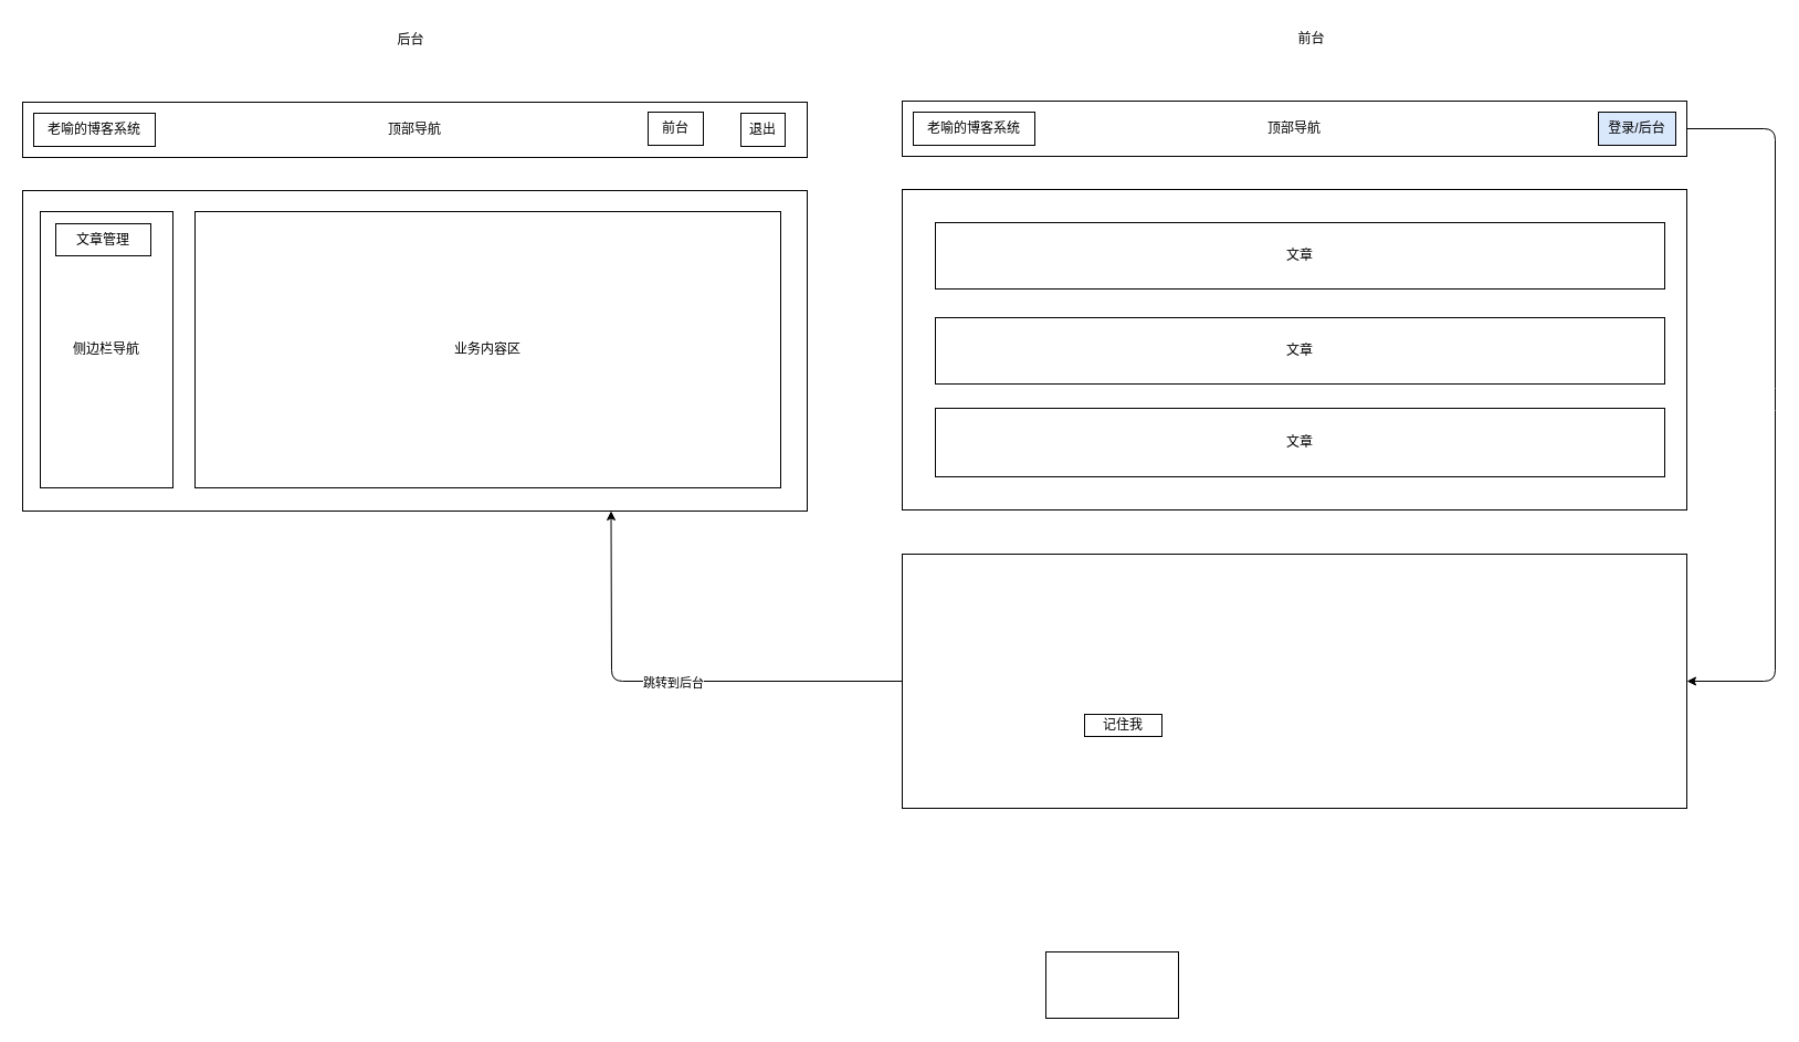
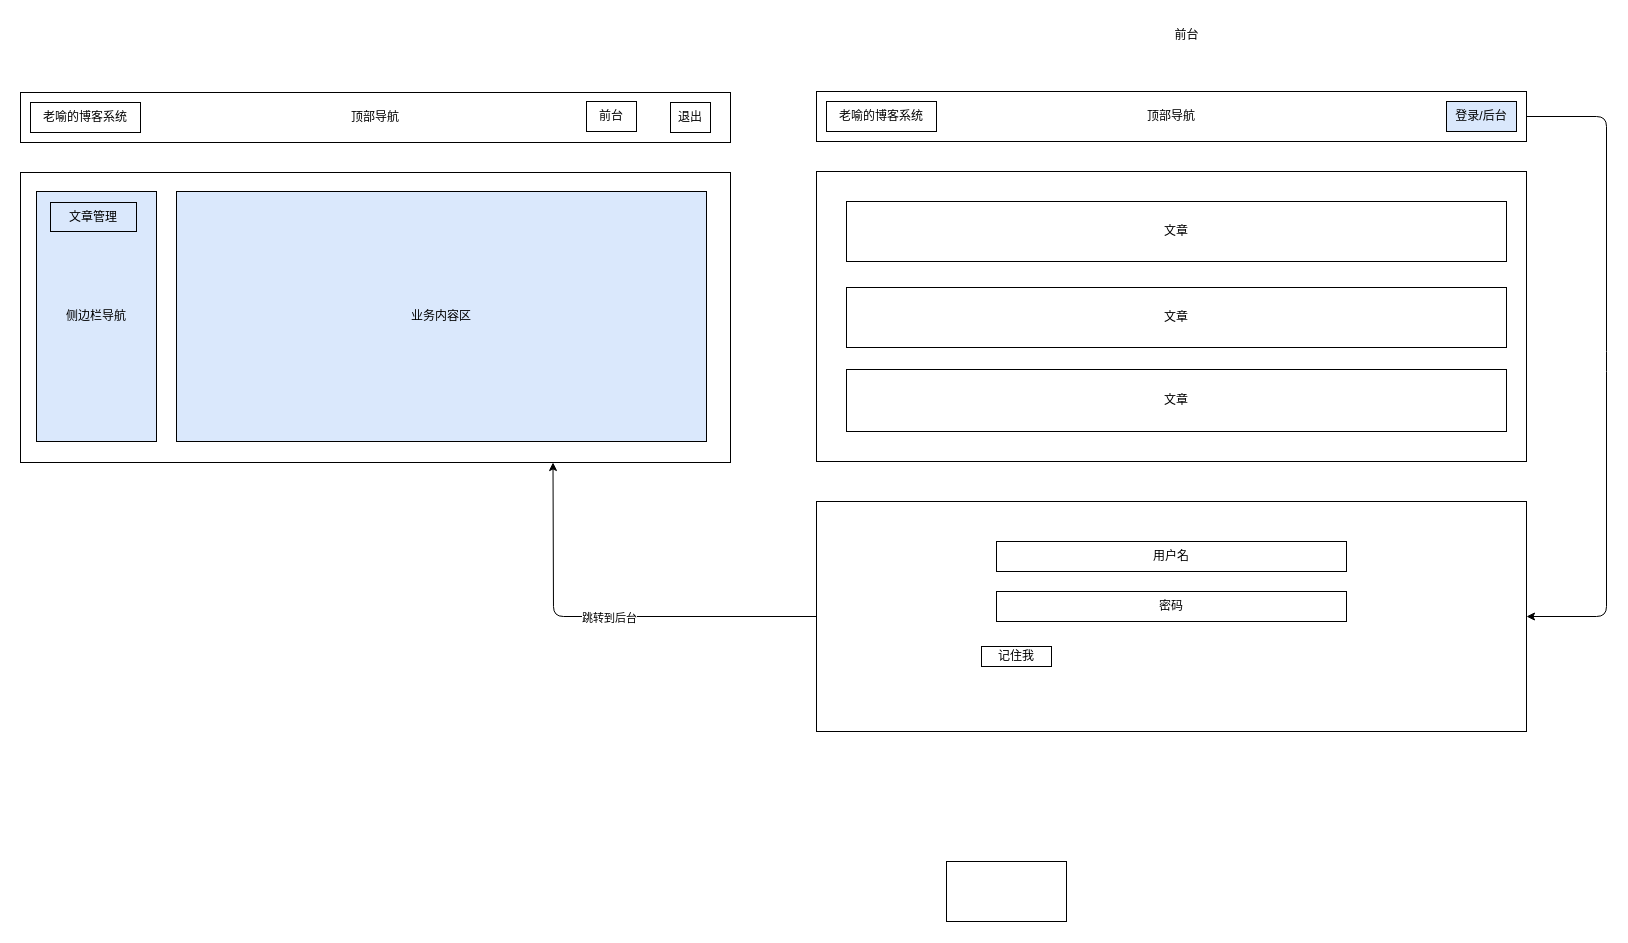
  <mxCell id="0" />
  <mxCell id="1" parent="0" />
  <mxCell id="2" value="顶部导航" style="rounded=0;whiteSpace=wrap;html=1;" vertex="1" parent="1"><mxGeometry x="816" y="91" width="710" height="50" as="geometry" /></mxCell>
  <mxCell id="3" value="老喻的博客系统" style="rounded=0;whiteSpace=wrap;html=1;" vertex="1" parent="1"><mxGeometry x="826" y="101" width="110" height="30" as="geometry" /></mxCell>
  <mxCell id="4" value="登录/后台" style="rounded=0;whiteSpace=wrap;html=1;fillColor=#dae8fc;" vertex="1" parent="1"><mxGeometry x="1446" y="101" width="70" height="30" as="geometry" /></mxCell>
  <mxCell id="5" value="" style="rounded=0;whiteSpace=wrap;html=1;" vertex="1" parent="1"><mxGeometry x="816" y="171" width="710" height="290" as="geometry" /></mxCell>
  <mxCell id="6" value="文章" style="rounded=0;whiteSpace=wrap;html=1;" vertex="1" parent="1"><mxGeometry x="846" y="201" width="660" height="60" as="geometry" /></mxCell>
  <mxCell id="7" value="文章" style="rounded=0;whiteSpace=wrap;html=1;" vertex="1" parent="1"><mxGeometry x="846" y="287" width="660" height="60" as="geometry" /></mxCell>
  <mxCell id="8" value="文章" style="rounded=0;whiteSpace=wrap;html=1;" vertex="1" parent="1"><mxGeometry x="846" y="369" width="660" height="62" as="geometry" /></mxCell>
  <mxCell id="9" value="" style="rounded=0;whiteSpace=wrap;html=1;" vertex="1" parent="1"><mxGeometry x="816" y="501" width="710" height="230" as="geometry" /></mxCell>
+ <mxCell id="10" value="用户名" style="rounded=0;whiteSpace=wrap;html=1;" vertex="1" parent="1"><mxGeometry x="996" y="541" width="350" height="30" as="geometry" /></mxCell>
+ <mxCell id="11" value="密码" style="rounded=0;whiteSpace=wrap;html=1;" vertex="1" parent="1"><mxGeometry x="996" y="591" width="350" height="30" as="geometry" /></mxCell>
  <mxCell id="12" value="记住我" style="rounded=0;whiteSpace=wrap;html=1;" vertex="1" parent="1"><mxGeometry x="981" y="646" width="70" height="20" as="geometry" /></mxCell>
  <mxCell id="13" value="顶部导航" style="rounded=0;whiteSpace=wrap;html=1;" vertex="1" parent="1"><mxGeometry x="20" y="92" width="710" height="50" as="geometry" /></mxCell>
  <mxCell id="14" value="文章" style="rounded=0;whiteSpace=wrap;html=1;" vertex="1" parent="1"><mxGeometry x="50" y="370" width="660" height="62" as="geometry" /></mxCell>
  <mxCell id="15" value="文章" style="rounded=0;whiteSpace=wrap;html=1;" vertex="1" parent="1"><mxGeometry x="50" y="288" width="660" height="60" as="geometry" /></mxCell>
  <mxCell id="16" value="文章" style="rounded=0;whiteSpace=wrap;html=1;" vertex="1" parent="1"><mxGeometry x="50" y="202" width="660" height="60" as="geometry" /></mxCell>
  <mxCell id="17" value="" style="rounded=0;whiteSpace=wrap;html=1;" vertex="1" parent="1"><mxGeometry x="20" y="172" width="710" height="290" as="geometry" /></mxCell>
  <mxCell id="18" value="老喻的博客系统" style="rounded=0;whiteSpace=wrap;html=1;" vertex="1" parent="1"><mxGeometry x="30" y="102" width="110" height="30" as="geometry" /></mxCell>
  <mxCell id="19" value="退出" style="rounded=0;whiteSpace=wrap;html=1;" vertex="1" parent="1"><mxGeometry x="670" y="102" width="40" height="30" as="geometry" /></mxCell>
  <mxCell id="20" value="" style="endArrow=classic;html=1;exitX=1;exitY=0.5;exitDx=0;exitDy=0;entryX=1;entryY=0.5;entryDx=0;entryDy=0;" edge="1" parent="1" source="2" target="9"><mxGeometry width="50" height="50" relative="1" as="geometry"><mxPoint x="1416" y="311" as="sourcePoint" /><mxPoint x="1466" y="261" as="targetPoint" /><Array as="points"><mxPoint x="1606" y="116" /><mxPoint x="1606" y="361" /><mxPoint x="1606" y="616" /></Array></mxGeometry></mxCell>
  <mxCell id="21" value="" style="endArrow=classic;html=1;exitX=0;exitY=0.5;exitDx=0;exitDy=0;entryX=0.75;entryY=1;entryDx=0;entryDy=0;" edge="1" parent="1" source="9" target="17"><mxGeometry width="50" height="50" relative="1" as="geometry"><mxPoint x="756" y="671" as="sourcePoint" /><mxPoint x="806" y="621" as="targetPoint" /><Array as="points"><mxPoint x="553" y="616" /></Array></mxGeometry></mxCell>
  <mxCell id="22" value="跳转到后台" style="edgeLabel;html=1;align=center;verticalAlign=middle;resizable=0;points=[];" vertex="1" connectable="0" parent="21"><mxGeometry x="-0.002" y="1" relative="1" as="geometry"><mxPoint as="offset" /></mxGeometry></mxCell>
  <mxCell id="23" value="前台" style="text;html=1;align=center;verticalAlign=middle;resizable=0;points=[];autosize=1;strokeColor=none;fillColor=none;" vertex="1" parent="1"><mxGeometry x="1161" y="20" width="50" height="30" as="geometry" /></mxCell>
- <mxCell id="24" value="后台" style="text;html=1;align=center;verticalAlign=middle;resizable=0;points=[];autosize=1;strokeColor=none;fillColor=none;" vertex="1" parent="1"><mxGeometry x="346" y="21" width="50" height="30" as="geometry" /></mxCell>
  <mxCell id="25" value="前台" style="rounded=0;whiteSpace=wrap;html=1;" vertex="1" parent="1"><mxGeometry x="586" y="101" width="50" height="30" as="geometry" /></mxCell>
- <mxCell id="26" value="侧边栏导航" style="rounded=0;whiteSpace=wrap;html=1;" vertex="1" parent="1"><mxGeometry x="36" y="191" width="120" height="250" as="geometry" /></mxCell>
- <mxCell id="27" value="业务内容区" style="rounded=0;whiteSpace=wrap;html=1;" vertex="1" parent="1"><mxGeometry x="176" y="191" width="530" height="250" as="geometry" /></mxCell>
- <mxCell id="28" value="文章管理" style="rounded=0;whiteSpace=wrap;html=1;" vertex="1" parent="1"><mxGeometry x="50" y="202" width="86" height="29" as="geometry" /></mxCell>
+ <mxCell id="26" value="侧边栏导航" style="rounded=0;whiteSpace=wrap;html=1;fillColor=#dae8fc;" vertex="1" parent="1"><mxGeometry x="36" y="191" width="120" height="250" as="geometry" /></mxCell>
+ <mxCell id="27" value="业务内容区" style="rounded=0;whiteSpace=wrap;html=1;fillColor=#dae8fc;" vertex="1" parent="1"><mxGeometry x="176" y="191" width="530" height="250" as="geometry" /></mxCell>
+ <mxCell id="28" value="文章管理" style="rounded=0;whiteSpace=wrap;html=1;fillColor=#dae8fc;" vertex="1" parent="1"><mxGeometry x="50" y="202" width="86" height="29" as="geometry" /></mxCell>
  <mxCell id="29" value="" style="rounded=0;whiteSpace=wrap;html=1;" vertex="1" parent="1"><mxGeometry x="946" y="861" width="120" height="60" as="geometry" /></mxCell>
